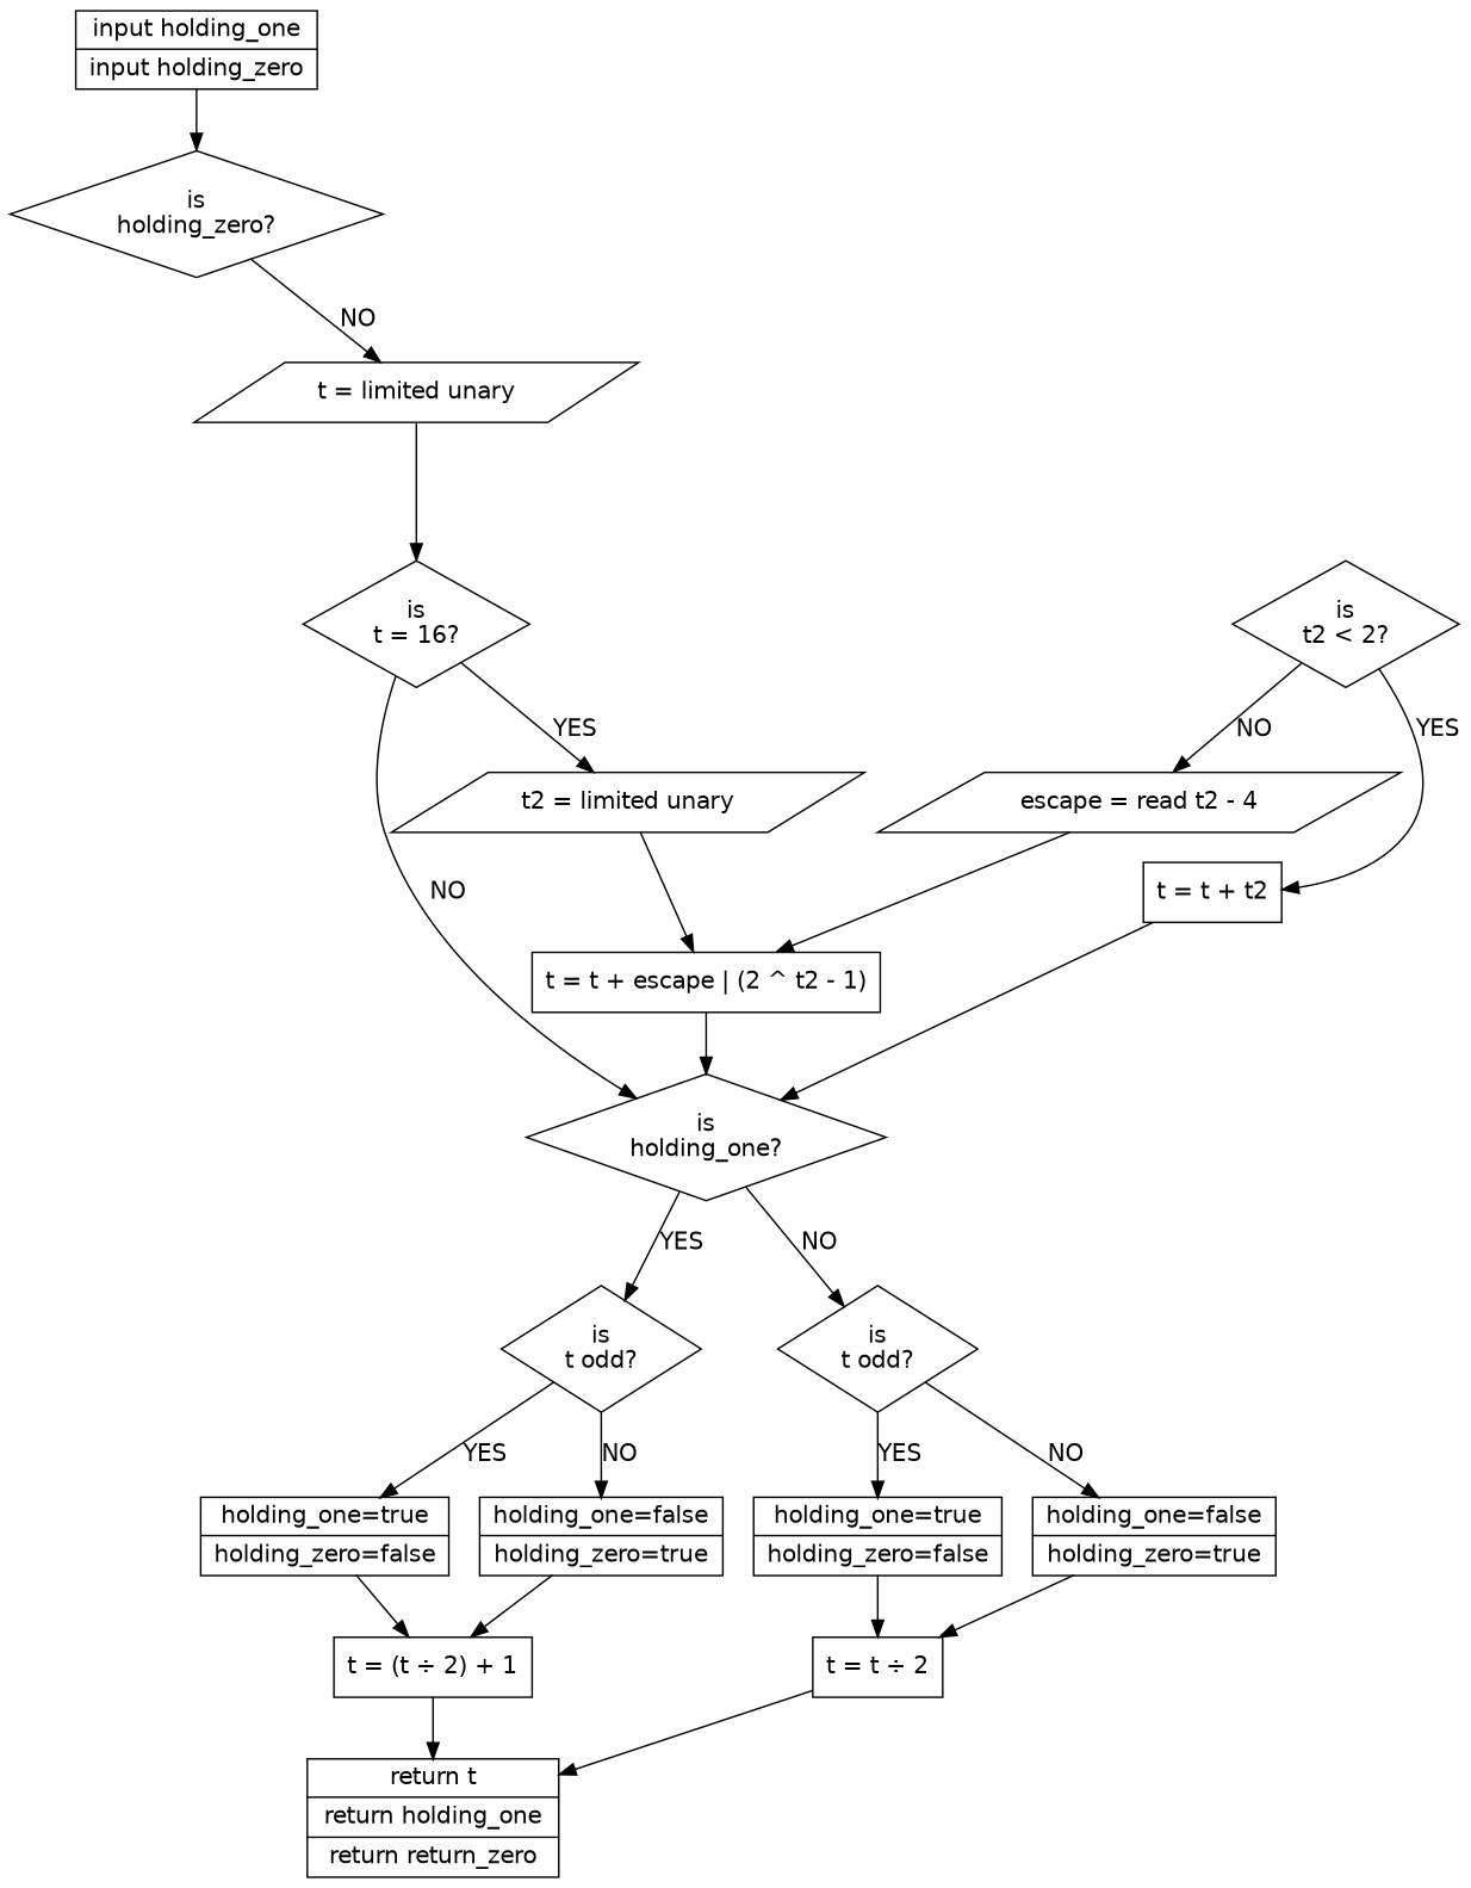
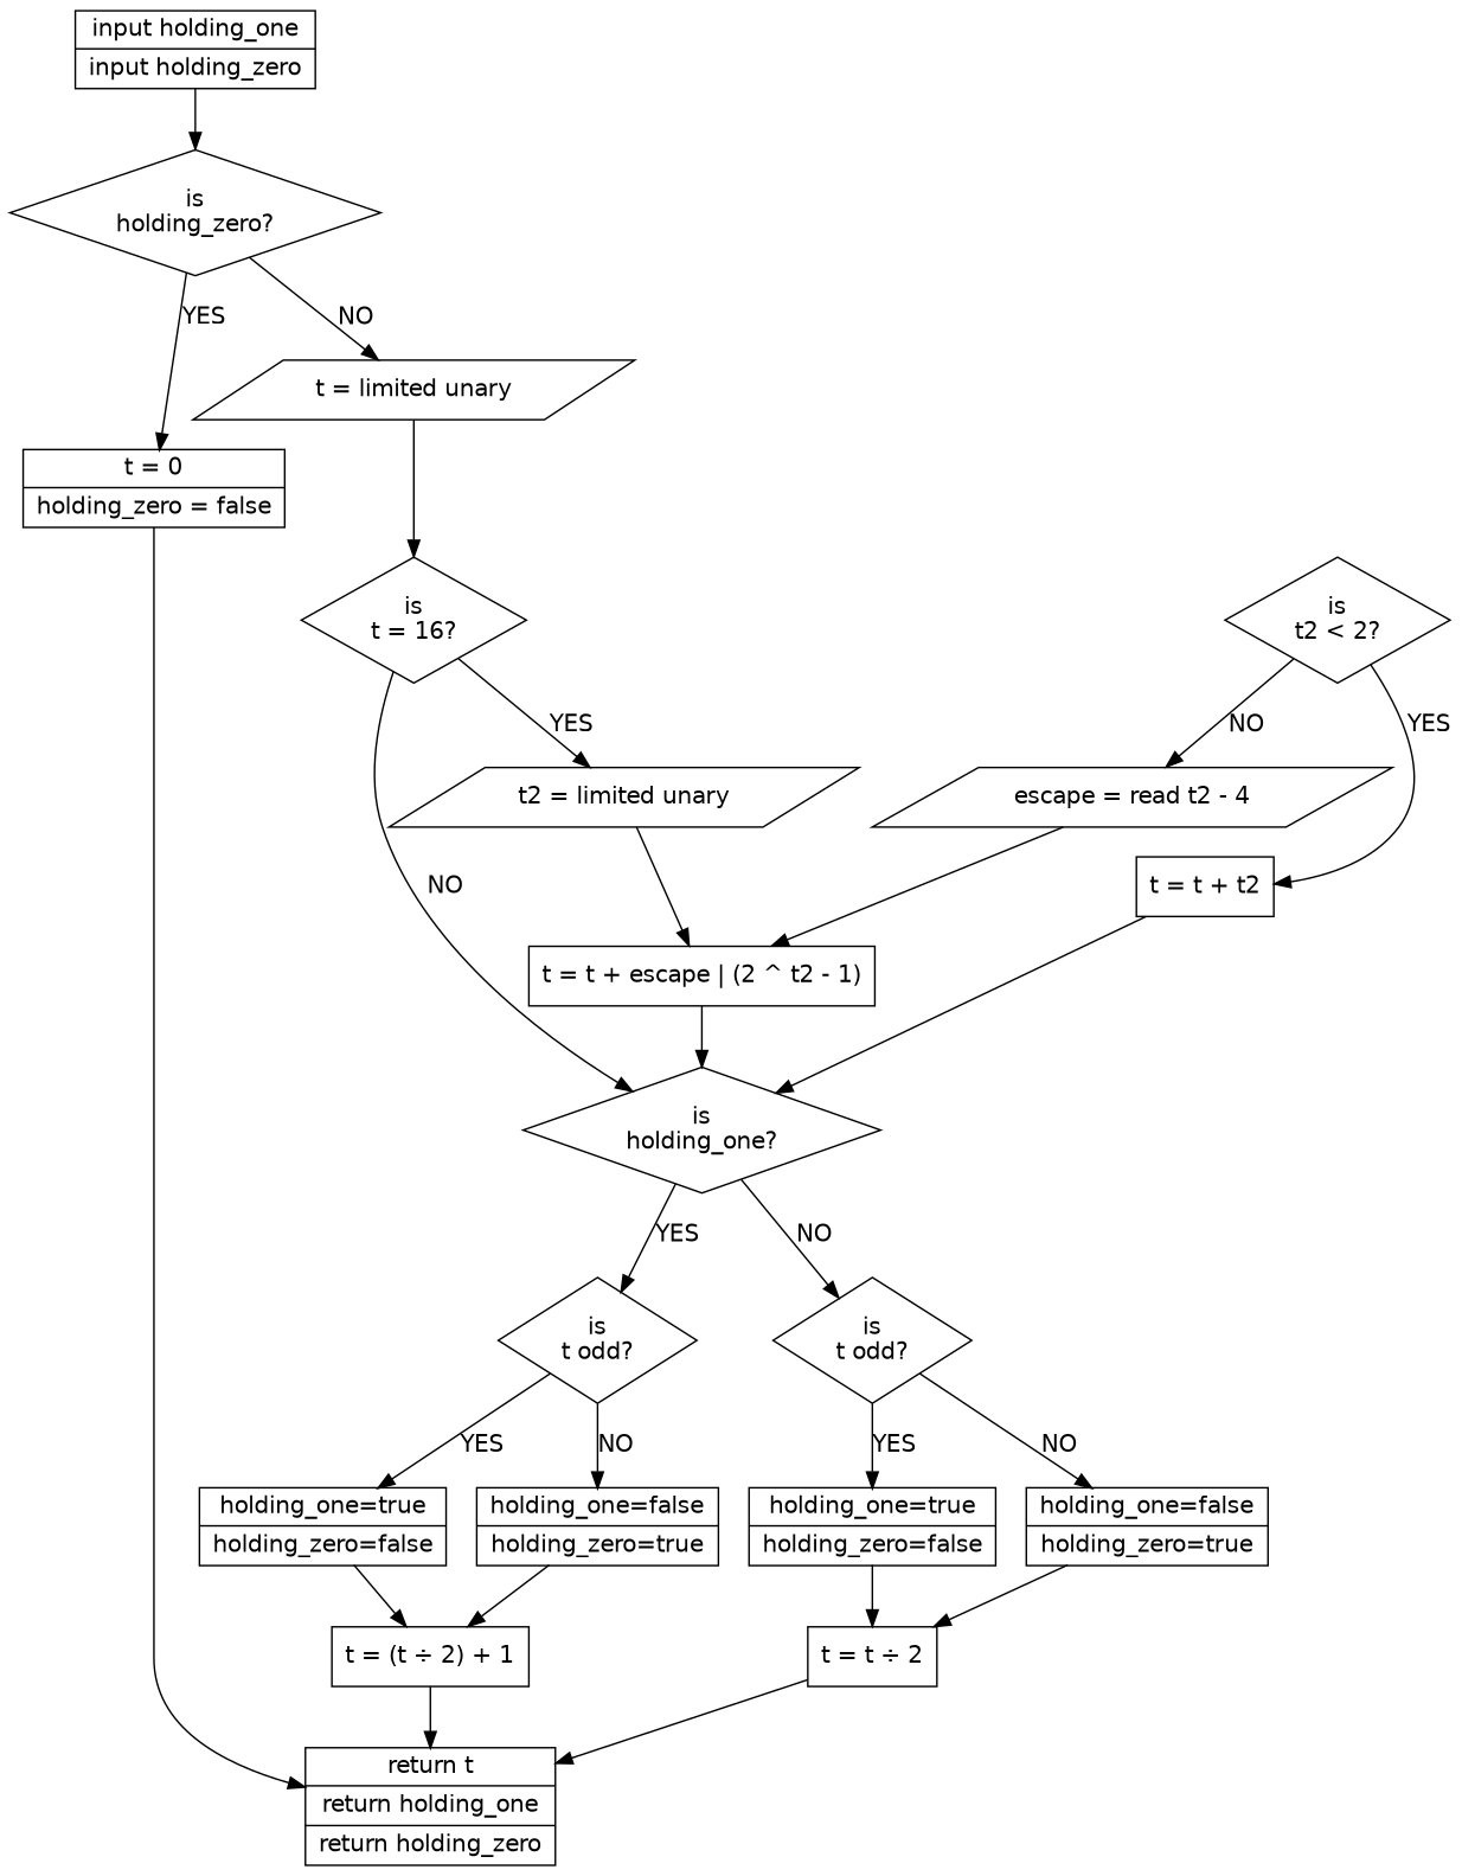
  digraph {
    node [fontname=DejaVuSans shape=record]
    edge [fontname=DejaVuSans]
    n1 [label="{input holding_one|input holding_zero}"]
    n2 [label="is\nholding_zero?" shape=diamond]
+   n3 [label="{t = 0|holding_zero = false}"]
    n4 [label="t = limited unary" shape=parallelogram]
-   n5 [label="{return t|return holding_one|return return_zero}"]
+   n5 [label="{return t|return holding_one|return holding_zero}"]
    n6 [label="is\nt = 16?" shape=diamond]
    n7 [label="is\nholding_one?" shape=diamond]
    n8 [label="t2 = limited unary" shape=parallelogram]
    n9 [label="is\nt odd?" shape=diamond]
    n10 [label="is\nt odd?" shape=diamond]
    n11 [label="t = t + escape | (2 ^ t2 - 1)" shape=box]
    n12 [label="{holding_one=true|holding_zero=false}"]
    n13 [label="{holding_one=false|holding_zero=true}"]
    n14 [label="{holding_one=true|holding_zero=false}"]
    n15 [label="{holding_one=false|holding_zero=true}"]
    n16 [label="t = (t ÷ 2) + 1" shape=box]
    n17 [label="t = t ÷ 2" shape=box]
    n18 [label="is\nt2 < 2?" shape=diamond]
    n19 [label="escape = read t2 - 4" shape=parallelogram]
    n20 [label="t = t + t2" shape=box]
    n1 -> n2
+   n2 -> n3 [label=YES]
    n2 -> n4 [label=NO]
+   n3 -> n5
    n4 -> n6
    n6 -> n7 [label=NO]
    n6 -> n8 [label=YES]
    n7 -> n9 [label=YES]
    n7 -> n10 [label=NO]
    n8 -> n11
    n9 -> n12 [label=YES]
    n9 -> n13 [label=NO]
    n10 -> n14 [label=YES]
    n10 -> n15 [label=NO]
    n11 -> n7
    n12 -> n16
    n13 -> n16
    n14 -> n17
    n15 -> n17
    n16 -> n5
    n17 -> n5
    n18 -> n19 [label=NO]
    n18 -> n20 [label=YES]
    n19 -> n11
    n20 -> n7
  }
